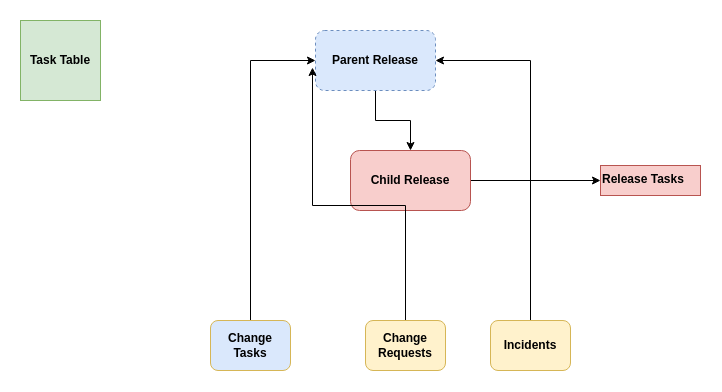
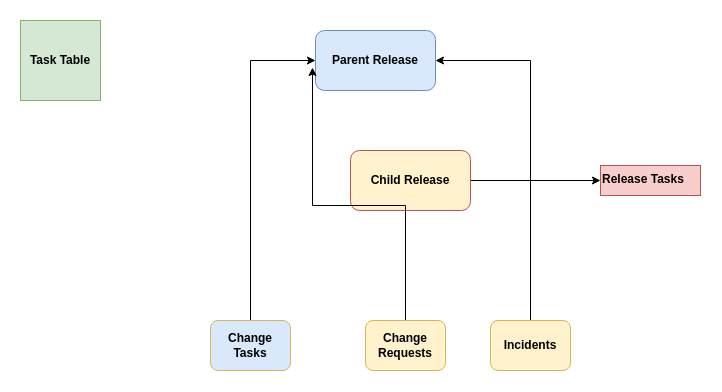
  <mxCell id="0" />
  <mxCell id="1" parent="0" />
- <mxCell id="2" style="edgeStyle=orthogonalEdgeStyle;rounded=0;orthogonalLoop=1;jettySize=auto;html=1;exitX=0.5;exitY=1;exitDx=0;exitDy=0;" edge="1" parent="1" source="3" target="5"><mxGeometry relative="1" as="geometry" /></mxCell>
- <mxCell id="3" value="&lt;b&gt;Parent Release&lt;br&gt;&lt;/b&gt;" style="rounded=1;whiteSpace=wrap;html=1;fillColor=#dae8fc;strokeColor=#6c8ebf;dashed=1;" vertex="1" parent="1"><mxGeometry x="315" y="30" width="120" height="60" as="geometry" /></mxCell>
+ <mxCell id="3" value="&lt;b&gt;Parent Release&lt;br&gt;&lt;/b&gt;" style="rounded=1;whiteSpace=wrap;html=1;fillColor=#dae8fc;strokeColor=#6c8ebf;" vertex="1" parent="1"><mxGeometry x="315" y="30" width="120" height="60" as="geometry" /></mxCell>
  <mxCell id="4" style="edgeStyle=orthogonalEdgeStyle;rounded=0;orthogonalLoop=1;jettySize=auto;html=1;exitX=1;exitY=0.5;exitDx=0;exitDy=0;" edge="1" parent="1" source="5" target="13"><mxGeometry relative="1" as="geometry" /></mxCell>
- <mxCell id="5" value="&lt;b&gt;Child Release&lt;/b&gt;" style="rounded=1;whiteSpace=wrap;html=1;fillColor=#f8cecc;strokeColor=#b85450;" vertex="1" parent="1"><mxGeometry x="350" y="150" width="120" height="60" as="geometry" /></mxCell>
+ <mxCell id="5" value="&lt;b&gt;Child Release&lt;/b&gt;" style="rounded=1;whiteSpace=wrap;html=1;fillColor=#fff2cc;strokeColor=#b85450;" vertex="1" parent="1"><mxGeometry x="350" y="150" width="120" height="60" as="geometry" /></mxCell>
  <mxCell id="6" style="edgeStyle=orthogonalEdgeStyle;rounded=0;orthogonalLoop=1;jettySize=auto;html=1;exitX=0.5;exitY=0;exitDx=0;exitDy=0;entryX=0;entryY=0.5;entryDx=0;entryDy=0;" edge="1" parent="1" source="7" target="3"><mxGeometry relative="1" as="geometry" /></mxCell>
  <mxCell id="7" value="Change Tasks" style="rounded=1;whiteSpace=wrap;html=1;fillColor=#dae8fc;strokeColor=#d6b656;fontStyle=1;" vertex="1" parent="1"><mxGeometry x="210" y="320" width="80" height="50" as="geometry" /></mxCell>
  <mxCell id="8" style="edgeStyle=orthogonalEdgeStyle;rounded=0;orthogonalLoop=1;jettySize=auto;html=1;exitX=0.5;exitY=0;exitDx=0;exitDy=0;entryX=-0.025;entryY=0.617;entryDx=0;entryDy=0;entryPerimeter=0;" edge="1" parent="1" source="9" target="3"><mxGeometry relative="1" as="geometry" /></mxCell>
  <mxCell id="9" value="Change Requests" style="rounded=1;whiteSpace=wrap;html=1;fillColor=#fff2cc;strokeColor=#d6b656;fontStyle=1" vertex="1" parent="1"><mxGeometry x="365" y="320" width="80" height="50" as="geometry" /></mxCell>
  <mxCell id="10" style="edgeStyle=orthogonalEdgeStyle;rounded=0;orthogonalLoop=1;jettySize=auto;html=1;exitX=0.5;exitY=0;exitDx=0;exitDy=0;entryX=1;entryY=0.5;entryDx=0;entryDy=0;" edge="1" parent="1" source="11" target="3"><mxGeometry relative="1" as="geometry" /></mxCell>
  <mxCell id="11" value="Incidents" style="rounded=1;whiteSpace=wrap;html=1;fillColor=#fff2cc;strokeColor=#d6b656;fontStyle=1" vertex="1" parent="1"><mxGeometry x="490" y="320" width="80" height="50" as="geometry" /></mxCell>
  <mxCell id="12" value="&lt;b&gt;Task Table&lt;/b&gt;" style="whiteSpace=wrap;html=1;aspect=fixed;fillColor=#d5e8d4;strokeColor=#82b366;" vertex="1" parent="1"><mxGeometry x="20" y="20" width="80" height="80" as="geometry" /></mxCell>
  <mxCell id="13" value="&lt;b&gt;Release Tasks&lt;br&gt;&lt;/b&gt;" style="text;html=1;fillColor=#f8cecc;strokeColor=#b85450;" vertex="1" parent="1"><mxGeometry x="600" y="165" width="100" height="30" as="geometry" /></mxCell>
